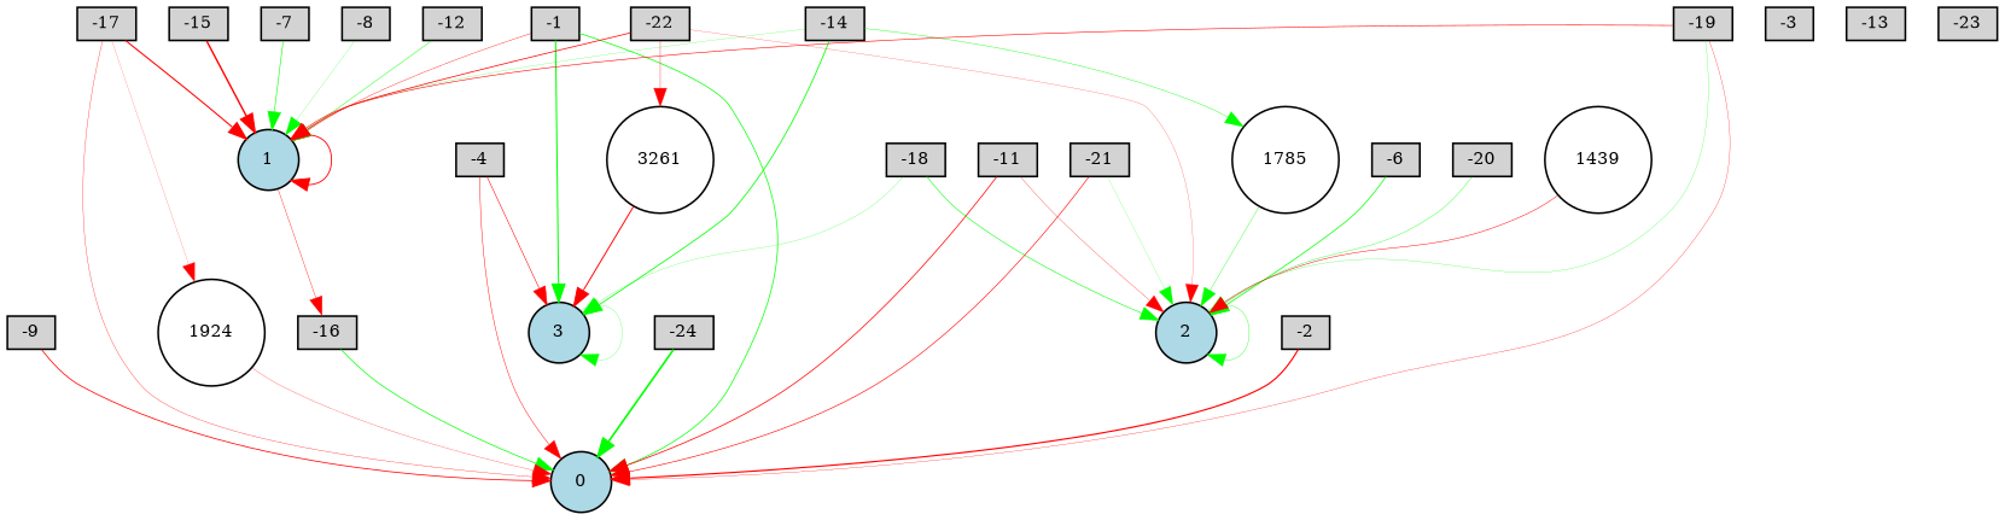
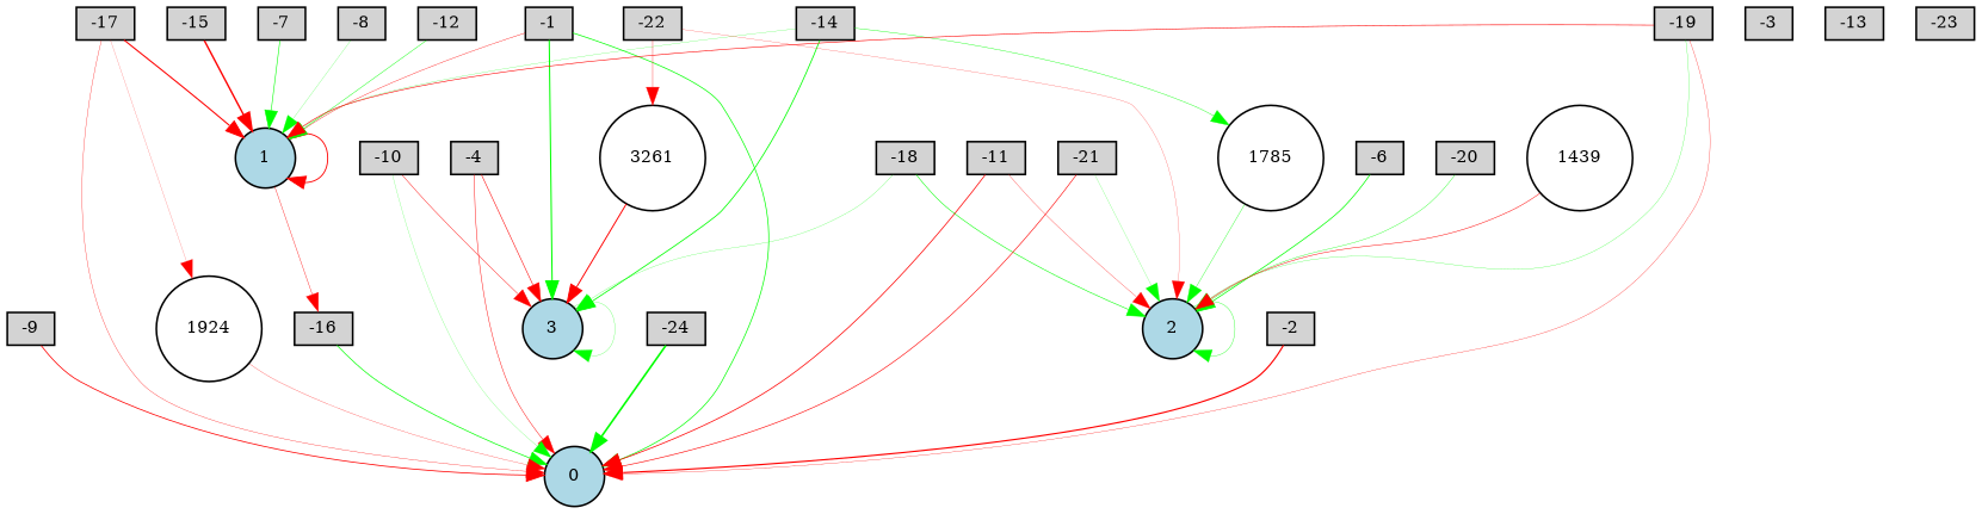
  digraph {
    node [fillcolor=lightgray fontsize=9 shape=box style=filled]
    edge [color=red style=solid]
    -1 [height=0.2 width=0.2]
    0 [fillcolor=lightblue height=0.2 shape=circle width=0.2]
    1 [fillcolor=lightblue height=0.2 shape=circle width=0.2]
    3 [fillcolor=lightblue height=0.2 shape=circle width=0.2]
    -16 [height=0.2 width=0.2]
    -2 [height=0.2 width=0.2]
    -3 [height=0.2 width=0.2]
    -4 [height=0.2 width=0.2]
    -6 [height=0.2 width=0.2]
    2 [fillcolor=lightblue height=0.2 shape=circle width=0.2]
    -7 [height=0.2 width=0.2]
    -8 [height=0.2 width=0.2]
    -9 [height=0.2 width=0.2]
+   -10 [height=0.2 width=0.2]
    -11 [height=0.2 width=0.2]
    -12 [height=0.2 width=0.2]
    -13 [height=0.2 width=0.2]
    -14 [height=0.2 width=0.2]
    1785 [fillcolor=white height=0.2 shape=circle width=0.2]
    -15 [height=0.2 width=0.2]
    -17 [height=0.2 width=0.2]
    1924 [fillcolor=white height=0.2 shape=circle width=0.2]
    -18 [height=0.2 width=0.2]
    -19 [height=0.2 width=0.2]
    -20 [height=0.2 width=0.2]
    -21 [height=0.2 width=0.2]
    -22 [height=0.2 width=0.2]
    3261 [fillcolor=white height=0.2 shape=circle width=0.2]
    -23 [height=0.2 width=0.2]
    -24 [height=0.2 width=0.2]
    1439 [fillcolor=white height=0.2 shape=circle width=0.2]
    -1 -> 0 [color=green penwidth=0.4454836447415449]
    -1 -> 1 [penwidth=0.23008582929862606]
    -1 -> 3 [color=green penwidth=0.6632275568403044]
    1 -> 1 [penwidth=0.560723819048933]
    1 -> -16 [penwidth=0.23528030936593303]
    3 -> 3 [color=green penwidth=0.14575045940811768]
    -16 -> 0 [color=green penwidth=0.43439528418907336]
    -2 -> 0 [penwidth=0.7308220949858396]
    -4 -> 0 [penwidth=0.28609730375912257]
    -4 -> 3 [penwidth=0.33915859979005836]
    -6 -> 2 [color=green penwidth=0.4551507193620602]
    2 -> 2 [color=green penwidth=0.21734983343044717]
    -7 -> 1 [color=green penwidth=0.3624245090152476]
    -8 -> 1 [color=green penwidth=0.12085326640450551]
    -9 -> 0 [penwidth=0.4828394137629267]
+   -10 -> 0 [color=green penwidth=0.1169282039315242]
+   -10 -> 3 [penwidth=0.2671318298955364]
    -11 -> 0 [penwidth=0.4671531946805797]
    -11 -> 2 [penwidth=0.17572004650507772]
    -12 -> 1 [color=green penwidth=0.27406834851096934]
    -14 -> 1 [color=green penwidth=0.12997214740809965]
    -14 -> 3 [color=green penwidth=0.5047180534445108]
    -14 -> 1785 [color=green penwidth=0.24592166530849777]
    1785 -> 2 [color=green penwidth=0.21733864369915495]
    -15 -> 1 [penwidth=0.8869429382685593]
    -17 -> 0 [penwidth=0.19737978017832497]
    -17 -> 1 [penwidth=0.6733694404914152]
    -17 -> 1924 [penwidth=0.10109777074588894]
    1924 -> 0 [penwidth=0.1570974018873621]
    -18 -> 3 [color=green penwidth=0.13626434748669636]
    -18 -> 2 [color=green penwidth=0.3426839617941391]
    -19 -> 0 [penwidth=0.1817892409748102]
    -19 -> 1 [penwidth=0.3622291983174376]
    -19 -> 2 [color=green penwidth=0.1533264213354361]
    -20 -> 2 [color=green penwidth=0.2224851463762009]
    -21 -> 0 [penwidth=0.3814940076417557]
    -21 -> 2 [color=green penwidth=0.11522317604355616]
-   -22 -> 1 [penwidth=0.46708544005577324]
    -22 -> 2 [penwidth=0.1287169183288631]
    -22 -> 3261 [penwidth=0.20964511516439632]
    3261 -> 3 [penwidth=0.6074537316701815]
    -24 -> 0 [color=green penwidth=1.026699721906131]
    1439 -> 2 [penwidth=0.3016985704688643]
  }
